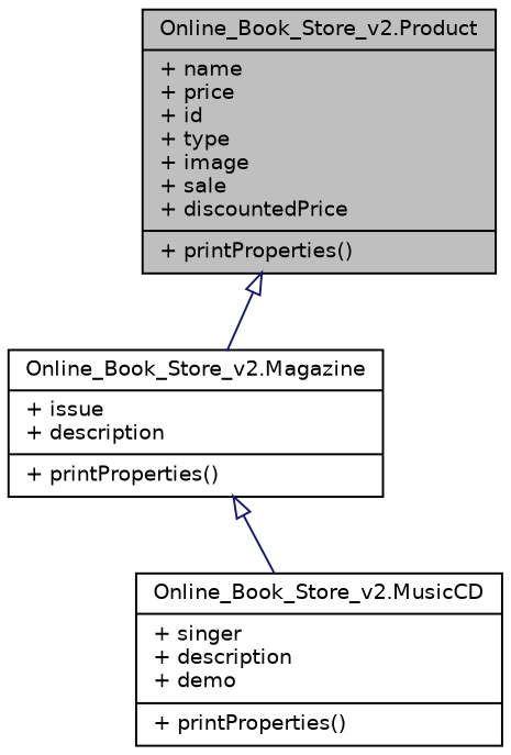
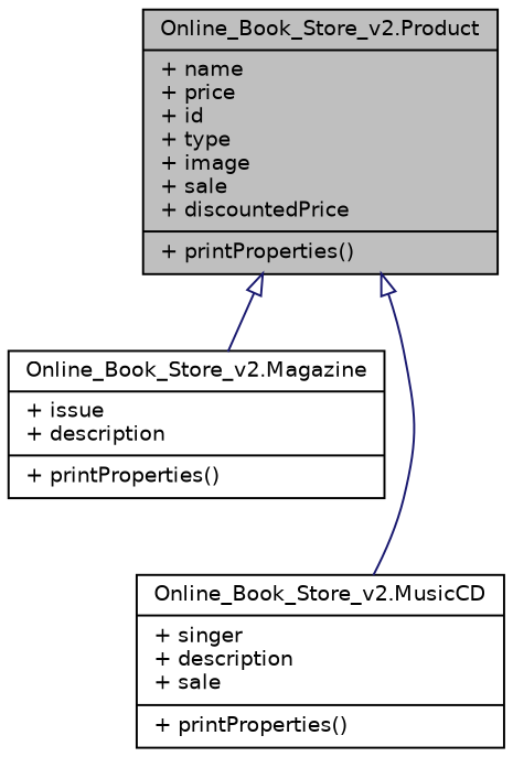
  digraph {
    node [color=black fillcolor=white fontname=Helvetica fontsize=10 shape=record style=filled]
    edge [arrowtail=onormal color=midnightblue dir=back fontname=Helvetica fontsize=10 labelfontname=Helvetica labelfontsize=10 style=solid]
    n1 [fillcolor=grey75 fontcolor=black height=0.2 label="{Online_Book_Store_v2.Product\n|+ name\l+ price\l+ id\l+ type\l+ image\l+ sale\l+ discountedPrice\l|+ printProperties()\l}" width=0.4]
    n2 [height=0.2 label="{Online_Book_Store_v2.Magazine\n|+ issue\l+ description\l|+ printProperties()\l}" width=0.4]
-   n3 [height=0.2 label="{Online_Book_Store_v2.MusicCD\n|+ singer\l+ description\l+ demo\l|+ printProperties()\l}" width=0.4]
+   n3 [height=0.2 label="{Online_Book_Store_v2.MusicCD\n|+ singer\l+ description\l+ sale\l|+ printProperties()\l}" width=0.4]
    n1 -> n2
-   n2 -> n3
+   n1 -> n3
  }
